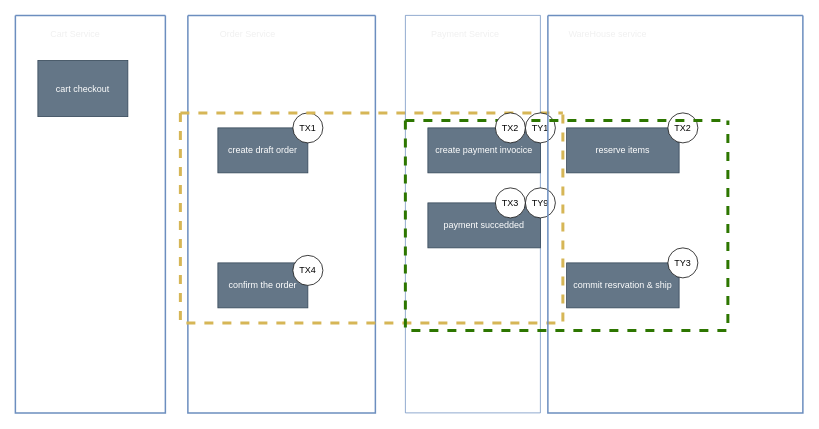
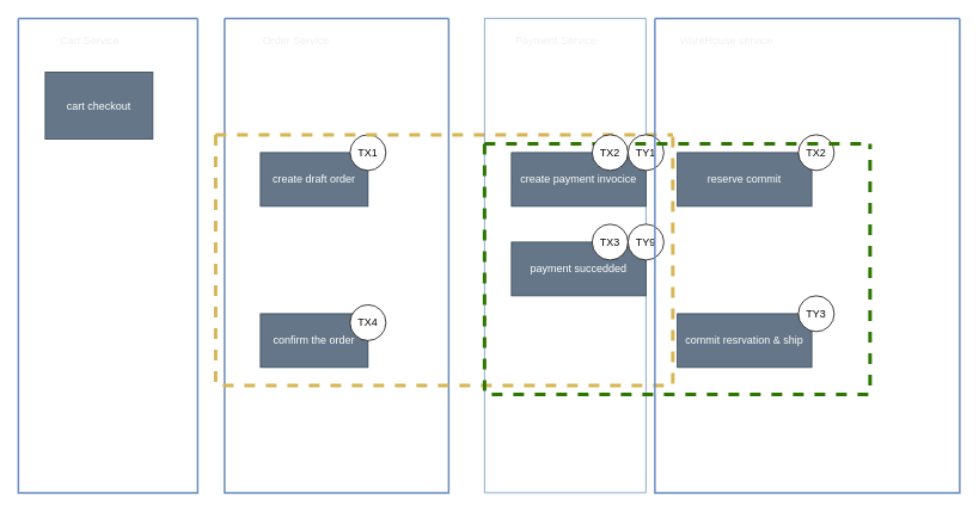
  <mxCell id="0" />
  <mxCell id="1" parent="0" />
  <mxCell id="2" value="" style="swimlane;startSize=0;strokeWidth=2;fillColor=#dae8fc;strokeColor=#6c8ebf;" vertex="1" parent="1"><mxGeometry x="20" y="20" width="200" height="530" as="geometry" /></mxCell>
  <mxCell id="3" value="Cart Service" style="text;html=1;align=center;verticalAlign=middle;whiteSpace=wrap;rounded=0;fontColor=#F0F0F0;" vertex="1" parent="2"><mxGeometry x="10" y="10" width="140" height="30" as="geometry" /></mxCell>
  <mxCell id="4" value="cart checkout" style="rounded=0;whiteSpace=wrap;html=1;fillColor=#647687;strokeColor=#314354;fontColor=#ffffff;" vertex="1" parent="2"><mxGeometry x="30" y="60" width="120" height="75" as="geometry" /></mxCell>
  <mxCell id="5" value="" style="swimlane;startSize=0;strokeWidth=2;fillColor=#dae8fc;strokeColor=#6c8ebf;" vertex="1" parent="1"><mxGeometry x="250" y="20" width="250" height="530" as="geometry" /></mxCell>
  <mxCell id="6" value="Order Service&lt;span style=&quot;font-family: monospace; font-size: 0px;&quot;&gt;%3CmxGraphModel%3E%3Croot%3E%3CmxCell%20id%3D%220%22%2F%3E%3CmxCell%20id%3D%221%22%20parent%3D%220%22%2F%3E%3CmxCell%20id%3D%222%22%20value%3D%22Cart%20Service%22%20style%3D%22text%3Bhtml%3D1%3BstrokeColor%3Dnone%3BfillColor%3Dnone%3Balign%3Dcenter%3BverticalAlign%3Dmiddle%3BwhiteSpace%3Dwrap%3Brounded%3D0%3B%22%20vertex%3D%221%22%20parent%3D%221%22%3E%3CmxGeometry%20x%3D%2280%22%20y%3D%2250%22%20width%3D%22140%22%20height%3D%2230%22%20as%3D%22geometry%22%2F%3E%3C%2FmxCell%3E%3C%2Froot%3E%3C%2FmxGraphModel%3E&lt;/span&gt;" style="text;html=1;align=center;verticalAlign=middle;whiteSpace=wrap;rounded=0;fontColor=#F0F0F0;" vertex="1" parent="5"><mxGeometry x="10" y="10" width="140" height="30" as="geometry" /></mxCell>
  <mxCell id="7" value="create draft order" style="rounded=0;whiteSpace=wrap;html=1;fillColor=#647687;fontColor=#ffffff;strokeColor=#314354;" vertex="1" parent="5"><mxGeometry x="40" y="150" width="120" height="60" as="geometry" /></mxCell>
  <mxCell id="8" value="confirm the order" style="rounded=0;whiteSpace=wrap;html=1;fillColor=#647687;fontColor=#ffffff;strokeColor=#314354;" vertex="1" parent="5"><mxGeometry x="40" y="330" width="120" height="60" as="geometry" /></mxCell>
  <mxCell id="9" value="TX1" style="ellipse;whiteSpace=wrap;html=1;" vertex="1" parent="5"><mxGeometry x="140" y="130" width="40" height="40" as="geometry" /></mxCell>
  <mxCell id="10" value="TX4" style="ellipse;whiteSpace=wrap;html=1;" vertex="1" parent="5"><mxGeometry x="140" y="320" width="40" height="40" as="geometry" /></mxCell>
  <mxCell id="11" value="" style="swimlane;startSize=0;dashed=1;fillColor=#fff2cc;strokeColor=#d6b656;strokeWidth=4;" vertex="1" parent="5"><mxGeometry x="-10" y="130" width="510" height="280" as="geometry" /></mxCell>
  <mxCell id="12" value="" style="swimlane;startSize=0;fillColor=#dae8fc;strokeColor=#6c8ebf;" vertex="1" parent="1"><mxGeometry x="540" y="20" width="180" height="530" as="geometry" /></mxCell>
  <mxCell id="13" value="Payment Service" style="text;html=1;align=center;verticalAlign=middle;whiteSpace=wrap;rounded=0;fontColor=#F0F0F0;" vertex="1" parent="12"><mxGeometry x="10" y="10" width="140" height="30" as="geometry" /></mxCell>
  <mxCell id="14" value="create payment invocice" style="rounded=0;whiteSpace=wrap;html=1;fillColor=#647687;fontColor=#ffffff;strokeColor=#314354;" vertex="1" parent="12"><mxGeometry x="30" y="150" width="150" height="60" as="geometry" /></mxCell>
  <mxCell id="15" value="payment succedded" style="rounded=0;whiteSpace=wrap;html=1;fillColor=#647687;fontColor=#ffffff;strokeColor=#314354;" vertex="1" parent="12"><mxGeometry x="30" y="250" width="150" height="60" as="geometry" /></mxCell>
  <mxCell id="16" value="TY1" style="ellipse;whiteSpace=wrap;html=1;" vertex="1" parent="12"><mxGeometry x="160" y="130" width="40" height="40" as="geometry" /></mxCell>
  <mxCell id="17" value="TY9" style="ellipse;whiteSpace=wrap;html=1;" vertex="1" parent="12"><mxGeometry x="160" y="230" width="40" height="40" as="geometry" /></mxCell>
  <mxCell id="18" value="" style="swimlane;startSize=0;strokeWidth=2;fillColor=#dae8fc;strokeColor=#6c8ebf;" vertex="1" parent="1"><mxGeometry x="730" y="20" width="340" height="530" as="geometry" /></mxCell>
  <mxCell id="19" value="WareHouse service" style="text;html=1;align=center;verticalAlign=middle;whiteSpace=wrap;rounded=0;fontColor=#F0F0F0;" vertex="1" parent="18"><mxGeometry x="10" y="10" width="140" height="30" as="geometry" /></mxCell>
- <mxCell id="20" value="reserve items" style="rounded=0;whiteSpace=wrap;html=1;fillColor=#647687;fontColor=#ffffff;strokeColor=#314354;" vertex="1" parent="18"><mxGeometry x="25" y="150" width="150" height="60" as="geometry" /></mxCell>
+ <mxCell id="20" value="reserve commit" style="rounded=0;whiteSpace=wrap;html=1;fillColor=#647687;fontColor=#ffffff;strokeColor=#314354;" vertex="1" parent="18"><mxGeometry x="25" y="150" width="150" height="60" as="geometry" /></mxCell>
  <mxCell id="21" value="commit resrvation &amp;amp; ship" style="rounded=0;whiteSpace=wrap;html=1;fillColor=#647687;fontColor=#ffffff;strokeColor=#314354;" vertex="1" parent="18"><mxGeometry x="25" y="330" width="150" height="60" as="geometry" /></mxCell>
  <mxCell id="22" value="TX2" style="ellipse;whiteSpace=wrap;html=1;" vertex="1" parent="18"><mxGeometry x="160" y="130" width="40" height="40" as="geometry" /></mxCell>
  <mxCell id="23" value="TY3" style="ellipse;whiteSpace=wrap;html=1;" vertex="1" parent="18"><mxGeometry x="160" y="310" width="40" height="40" as="geometry" /></mxCell>
  <mxCell id="24" value="" style="swimlane;startSize=0;dashed=1;fillColor=#60a917;fontColor=#ffffff;strokeColor=#2D7600;strokeWidth=4;" vertex="1" parent="18"><mxGeometry x="-190" y="140" width="430" height="280" as="geometry" /></mxCell>
  <mxCell id="25" value="TX2" style="ellipse;whiteSpace=wrap;html=1;" vertex="1" parent="24"><mxGeometry x="120" y="-10" width="40" height="40" as="geometry" /></mxCell>
  <mxCell id="26" value="TX3" style="ellipse;whiteSpace=wrap;html=1;" vertex="1" parent="24"><mxGeometry x="120" y="90" width="40" height="40" as="geometry" /></mxCell>
